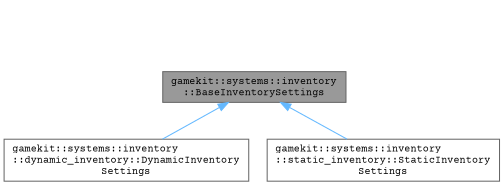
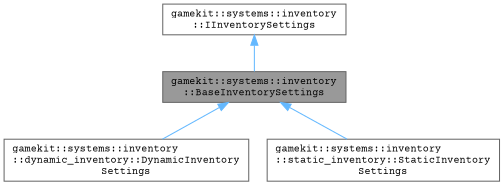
  digraph {
    rankdir=TB
    fontname="Courier Prime"
    node [color=gray40 fillcolor=white fontname="Courier Prime" fontsize=10 shape=box style=filled]
    edge [color=steelblue1 dir=back fontname="Courier Prime" fontsize=10 labelfontname=Helvetica labelfontsize=10 style=solid]
    n1 [fillcolor=grey60 fontcolor=black height=0.2 label="gamekit::systems::inventory\l::BaseInventorySettings" width=0.4]
    n2 [height=0.2 label="gamekit::systems::inventory\l::dynamic_inventory::DynamicInventory\lSettings" width=0.4]
    n3 [height=0.2 label="gamekit::systems::inventory\l::static_inventory::StaticInventory\lSettings" width=0.4]
+   n4 [height=0.2 label="gamekit::systems::inventory\l::IInventorySettings" width=0.4]
    n1 -> n2
    n1 -> n3
+   n4 -> n1
  }
